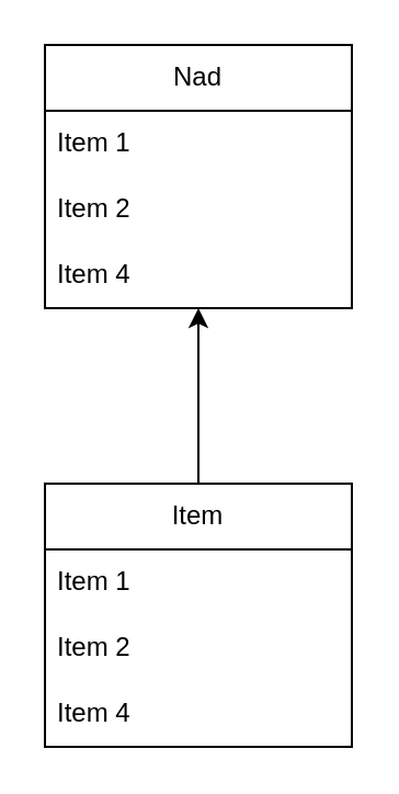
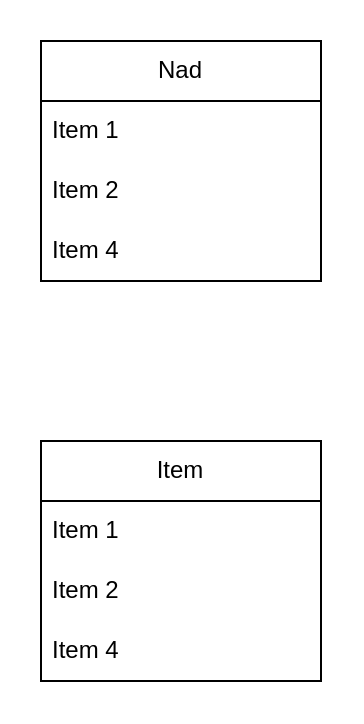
  <mxCell id="0" />
  <mxCell id="1" parent="0" />
- <mxCell id="2" value="" style="edgeStyle=orthogonalEdgeStyle;rounded=0;orthogonalLoop=1;jettySize=auto;html=1;" edge="1" parent="1" source="3" target="7"><mxGeometry relative="1" as="geometry" /></mxCell>
  <mxCell id="3" value="Item" style="swimlane;fontStyle=0;childLayout=stackLayout;horizontal=1;startSize=30;horizontalStack=0;resizeParent=1;resizeParentMax=0;resizeLast=0;collapsible=1;marginBottom=0;whiteSpace=wrap;html=1;" vertex="1" parent="1"><mxGeometry x="20" y="220" width="140" height="120" as="geometry"><mxRectangle x="530" y="610" width="60" height="30" as="alternateBounds" /></mxGeometry></mxCell>
  <mxCell id="4" value="Item 1" style="text;strokeColor=none;fillColor=none;align=left;verticalAlign=middle;spacingLeft=4;spacingRight=4;overflow=hidden;points=[[0,0.5],[1,0.5]];portConstraint=eastwest;rotatable=0;whiteSpace=wrap;html=1;" vertex="1" parent="3"><mxGeometry y="30" width="140" height="30" as="geometry" /></mxCell>
  <mxCell id="5" value="Item 2" style="text;strokeColor=none;fillColor=none;align=left;verticalAlign=middle;spacingLeft=4;spacingRight=4;overflow=hidden;points=[[0,0.5],[1,0.5]];portConstraint=eastwest;rotatable=0;whiteSpace=wrap;html=1;" vertex="1" parent="3"><mxGeometry y="60" width="140" height="30" as="geometry" /></mxCell>
  <mxCell id="6" value="Item 4" style="text;strokeColor=none;fillColor=none;align=left;verticalAlign=middle;spacingLeft=4;spacingRight=4;overflow=hidden;points=[[0,0.5],[1,0.5]];portConstraint=eastwest;rotatable=0;whiteSpace=wrap;html=1;" vertex="1" parent="3"><mxGeometry y="90" width="140" height="30" as="geometry" /></mxCell>
  <mxCell id="7" value="Nad" style="swimlane;fontStyle=0;childLayout=stackLayout;horizontal=1;startSize=30;horizontalStack=0;resizeParent=1;resizeParentMax=0;resizeLast=0;collapsible=1;marginBottom=0;whiteSpace=wrap;html=1;" vertex="1" parent="1"><mxGeometry x="20" y="20" width="140" height="120" as="geometry"><mxRectangle x="530" y="610" width="60" height="30" as="alternateBounds" /></mxGeometry></mxCell>
  <mxCell id="8" value="Item 1" style="text;strokeColor=none;fillColor=none;align=left;verticalAlign=middle;spacingLeft=4;spacingRight=4;overflow=hidden;points=[[0,0.5],[1,0.5]];portConstraint=eastwest;rotatable=0;whiteSpace=wrap;html=1;" vertex="1" parent="7"><mxGeometry y="30" width="140" height="30" as="geometry" /></mxCell>
  <mxCell id="9" value="Item 2" style="text;strokeColor=none;fillColor=none;align=left;verticalAlign=middle;spacingLeft=4;spacingRight=4;overflow=hidden;points=[[0,0.5],[1,0.5]];portConstraint=eastwest;rotatable=0;whiteSpace=wrap;html=1;" vertex="1" parent="7"><mxGeometry y="60" width="140" height="30" as="geometry" /></mxCell>
  <mxCell id="10" value="Item 4" style="text;strokeColor=none;fillColor=none;align=left;verticalAlign=middle;spacingLeft=4;spacingRight=4;overflow=hidden;points=[[0,0.5],[1,0.5]];portConstraint=eastwest;rotatable=0;whiteSpace=wrap;html=1;" vertex="1" parent="7"><mxGeometry y="90" width="140" height="30" as="geometry" /></mxCell>
